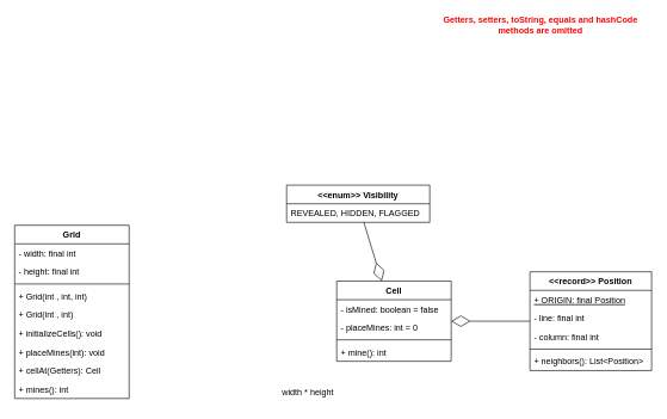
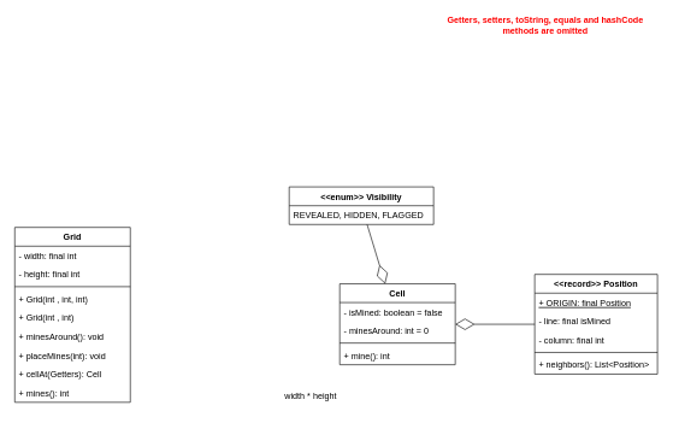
  <mxCell id="0" />
  <mxCell id="1" parent="0" />
  <mxCell id="2" value="Grid" style="swimlane;fontStyle=1;align=center;verticalAlign=top;childLayout=stackLayout;horizontal=1;startSize=26;horizontalStack=0;resizeParent=1;resizeParentMax=0;resizeLast=0;collapsible=1;marginBottom=0;" parent="1" vertex="1"><mxGeometry x="20" y="314" width="160" height="242" as="geometry" /></mxCell>
  <mxCell id="3" value="- width: final int" style="text;strokeColor=none;fillColor=none;align=left;verticalAlign=top;spacingLeft=4;spacingRight=4;overflow=hidden;rotatable=0;points=[[0,0.5],[1,0.5]];portConstraint=eastwest;" parent="2" vertex="1"><mxGeometry y="26" width="160" height="26" as="geometry" /></mxCell>
  <mxCell id="4" value="- height: final int" style="text;strokeColor=none;fillColor=none;align=left;verticalAlign=top;spacingLeft=4;spacingRight=4;overflow=hidden;rotatable=0;points=[[0,0.5],[1,0.5]];portConstraint=eastwest;" parent="2" vertex="1"><mxGeometry y="52" width="160" height="26" as="geometry" /></mxCell>
  <mxCell id="5" value="" style="line;strokeWidth=1;fillColor=none;align=left;verticalAlign=middle;spacingTop=-1;spacingLeft=3;spacingRight=3;rotatable=0;labelPosition=right;points=[];portConstraint=eastwest;strokeColor=inherit;" parent="2" vertex="1"><mxGeometry y="78" width="160" height="8" as="geometry" /></mxCell>
  <mxCell id="6" value="+ Grid(int , int, int)" style="text;strokeColor=none;fillColor=none;align=left;verticalAlign=top;spacingLeft=4;spacingRight=4;overflow=hidden;rotatable=0;points=[[0,0.5],[1,0.5]];portConstraint=eastwest;" parent="2" vertex="1"><mxGeometry y="86" width="160" height="26" as="geometry" /></mxCell>
  <mxCell id="7" value="+ Grid(int , int)" style="text;strokeColor=none;fillColor=none;align=left;verticalAlign=top;spacingLeft=4;spacingRight=4;overflow=hidden;rotatable=0;points=[[0,0.5],[1,0.5]];portConstraint=eastwest;" vertex="1" parent="2"><mxGeometry y="112" width="160" height="26" as="geometry" /></mxCell>
- <mxCell id="8" value="+ initializeCells(): void" style="text;strokeColor=none;fillColor=none;align=left;verticalAlign=top;spacingLeft=4;spacingRight=4;overflow=hidden;rotatable=0;points=[[0,0.5],[1,0.5]];portConstraint=eastwest;" vertex="1" parent="2"><mxGeometry y="138" width="160" height="26" as="geometry" /></mxCell>
+ <mxCell id="8" value="+ minesAround(): void" style="text;strokeColor=none;fillColor=none;align=left;verticalAlign=top;spacingLeft=4;spacingRight=4;overflow=hidden;rotatable=0;points=[[0,0.5],[1,0.5]];portConstraint=eastwest;" vertex="1" parent="2"><mxGeometry y="138" width="160" height="26" as="geometry" /></mxCell>
  <mxCell id="9" value="+ placeMines(int): void" style="text;strokeColor=none;fillColor=none;align=left;verticalAlign=top;spacingLeft=4;spacingRight=4;overflow=hidden;rotatable=0;points=[[0,0.5],[1,0.5]];portConstraint=eastwest;" vertex="1" parent="2"><mxGeometry y="164" width="160" height="26" as="geometry" /></mxCell>
  <mxCell id="10" value="+ cellAt(Getters): Cell" style="text;strokeColor=none;fillColor=none;align=left;verticalAlign=top;spacingLeft=4;spacingRight=4;overflow=hidden;rotatable=0;points=[[0,0.5],[1,0.5]];portConstraint=eastwest;" vertex="1" parent="2"><mxGeometry y="190" width="160" height="26" as="geometry" /></mxCell>
  <mxCell id="11" value="+ mines(): int" style="text;strokeColor=none;fillColor=none;align=left;verticalAlign=top;spacingLeft=4;spacingRight=4;overflow=hidden;rotatable=0;points=[[0,0.5],[1,0.5]];portConstraint=eastwest;" vertex="1" parent="2"><mxGeometry y="216" width="160" height="26" as="geometry" /></mxCell>
  <mxCell id="12" value="Cell" style="swimlane;fontStyle=1;align=center;verticalAlign=top;childLayout=stackLayout;horizontal=1;startSize=26;horizontalStack=0;resizeParent=1;resizeParentMax=0;resizeLast=0;collapsible=1;marginBottom=0;" parent="1" vertex="1"><mxGeometry x="470" y="392" width="160" height="112" as="geometry" /></mxCell>
  <mxCell id="13" value="- isMined: boolean = false" style="text;strokeColor=none;fillColor=none;align=left;verticalAlign=top;spacingLeft=4;spacingRight=4;overflow=hidden;rotatable=0;points=[[0,0.5],[1,0.5]];portConstraint=eastwest;" parent="12" vertex="1"><mxGeometry y="26" width="160" height="26" as="geometry" /></mxCell>
- <mxCell id="14" value="- placeMines: int = 0" style="text;strokeColor=none;fillColor=none;align=left;verticalAlign=top;spacingLeft=4;spacingRight=4;overflow=hidden;rotatable=0;points=[[0,0.5],[1,0.5]];portConstraint=eastwest;" parent="12" vertex="1"><mxGeometry y="52" width="160" height="26" as="geometry" /></mxCell>
+ <mxCell id="14" value="- minesAround: int = 0" style="text;strokeColor=none;fillColor=none;align=left;verticalAlign=top;spacingLeft=4;spacingRight=4;overflow=hidden;rotatable=0;points=[[0,0.5],[1,0.5]];portConstraint=eastwest;" parent="12" vertex="1"><mxGeometry y="52" width="160" height="26" as="geometry" /></mxCell>
  <mxCell id="15" value="" style="line;strokeWidth=1;fillColor=none;align=left;verticalAlign=middle;spacingTop=-1;spacingLeft=3;spacingRight=3;rotatable=0;labelPosition=right;points=[];portConstraint=eastwest;strokeColor=inherit;" parent="12" vertex="1"><mxGeometry y="78" width="160" height="8" as="geometry" /></mxCell>
  <mxCell id="16" value="+ mine(): int" style="text;strokeColor=none;fillColor=none;align=left;verticalAlign=top;spacingLeft=4;spacingRight=4;overflow=hidden;rotatable=0;points=[[0,0.5],[1,0.5]];portConstraint=eastwest;" vertex="1" parent="12"><mxGeometry y="86" width="160" height="26" as="geometry" /></mxCell>
  <mxCell id="17" value="&lt;&lt;enum&gt;&gt; Visibility" style="swimlane;fontStyle=1;align=center;verticalAlign=top;childLayout=stackLayout;horizontal=1;startSize=26;horizontalStack=0;resizeParent=1;resizeParentMax=0;resizeLast=0;collapsible=1;marginBottom=0;" parent="1" vertex="1"><mxGeometry x="400" y="258" width="200" height="52" as="geometry" /></mxCell>
  <mxCell id="18" value="REVEALED, HIDDEN, FLAGGED" style="text;strokeColor=none;fillColor=none;align=left;verticalAlign=top;spacingLeft=4;spacingRight=4;overflow=hidden;rotatable=0;points=[[0,0.5],[1,0.5]];portConstraint=eastwest;" parent="17" vertex="1"><mxGeometry y="26" width="200" height="26" as="geometry" /></mxCell>
  <mxCell id="19" value="" style="endArrow=diamondThin;endFill=0;endSize=24;html=1;rounded=0;" parent="1" source="17" target="12" edge="1"><mxGeometry width="160" relative="1" as="geometry"><mxPoint x="270" y="438" as="sourcePoint" /><mxPoint x="430" y="438" as="targetPoint" /></mxGeometry></mxCell>
  <mxCell id="20" value="width * height" style="text;html=1;strokeColor=none;fillColor=none;align=center;verticalAlign=middle;whiteSpace=wrap;rounded=0;" parent="1" vertex="1"><mxGeometry x="390" y="533" width="80" height="30" as="geometry" /></mxCell>
  <mxCell id="21" value="&lt;&lt;record&gt;&gt; Position" style="swimlane;fontStyle=1;align=center;verticalAlign=top;childLayout=stackLayout;horizontal=1;startSize=26;horizontalStack=0;resizeParent=1;resizeParentMax=0;resizeLast=0;collapsible=1;marginBottom=0;" parent="1" vertex="1"><mxGeometry x="740" y="379" width="170" height="138" as="geometry" /></mxCell>
  <mxCell id="22" value="+ ORIGIN: final Position" style="text;strokeColor=none;fillColor=none;align=left;verticalAlign=top;spacingLeft=4;spacingRight=4;overflow=hidden;rotatable=0;points=[[0,0.5],[1,0.5]];portConstraint=eastwest;fontStyle=4" parent="21" vertex="1"><mxGeometry y="26" width="170" height="26" as="geometry" /></mxCell>
- <mxCell id="23" value="- line: final int" style="text;strokeColor=none;fillColor=none;align=left;verticalAlign=top;spacingLeft=4;spacingRight=4;overflow=hidden;rotatable=0;points=[[0,0.5],[1,0.5]];portConstraint=eastwest;" parent="21" vertex="1"><mxGeometry y="52" width="170" height="26" as="geometry" /></mxCell>
+ <mxCell id="23" value="- line: final isMined" style="text;strokeColor=none;fillColor=none;align=left;verticalAlign=top;spacingLeft=4;spacingRight=4;overflow=hidden;rotatable=0;points=[[0,0.5],[1,0.5]];portConstraint=eastwest;" parent="21" vertex="1"><mxGeometry y="52" width="170" height="26" as="geometry" /></mxCell>
  <mxCell id="24" value="- column: final int" style="text;strokeColor=none;fillColor=none;align=left;verticalAlign=top;spacingLeft=4;spacingRight=4;overflow=hidden;rotatable=0;points=[[0,0.5],[1,0.5]];portConstraint=eastwest;" parent="21" vertex="1"><mxGeometry y="78" width="170" height="26" as="geometry" /></mxCell>
  <mxCell id="25" value="" style="line;strokeWidth=1;fillColor=none;align=left;verticalAlign=middle;spacingTop=-1;spacingLeft=3;spacingRight=3;rotatable=0;labelPosition=right;points=[];portConstraint=eastwest;strokeColor=inherit;" parent="21" vertex="1"><mxGeometry y="104" width="170" height="8" as="geometry" /></mxCell>
  <mxCell id="26" value="+ neighbors(): List&lt;Position&gt;" style="text;strokeColor=none;fillColor=none;align=left;verticalAlign=top;spacingLeft=4;spacingRight=4;overflow=hidden;rotatable=0;points=[[0,0.5],[1,0.5]];portConstraint=eastwest;" parent="21" vertex="1"><mxGeometry y="112" width="170" height="26" as="geometry" /></mxCell>
  <mxCell id="27" value="" style="endArrow=diamondThin;endFill=0;endSize=24;html=1;rounded=0;" parent="1" source="21" target="12" edge="1"><mxGeometry width="160" relative="1" as="geometry"><mxPoint x="520.204" y="328" as="sourcePoint" /><mxPoint x="545.374" y="402" as="targetPoint" /></mxGeometry></mxCell>
  <mxCell id="28" value="&lt;b&gt;&lt;font color=&quot;#ff0000&quot;&gt;Getters, setters, toString, equals and hashCode methods are omitted&lt;/font&gt;&lt;/b&gt;" style="text;html=1;strokeColor=none;fillColor=none;align=center;verticalAlign=middle;whiteSpace=wrap;rounded=0;" parent="1" vertex="1"><mxGeometry x="610" y="20" width="290" height="30" as="geometry" /></mxCell>
